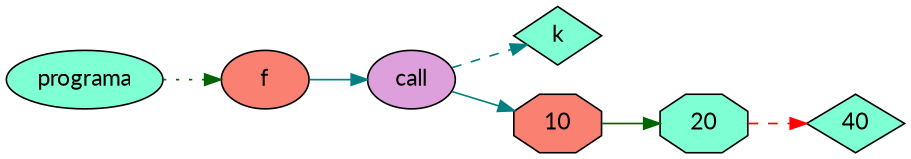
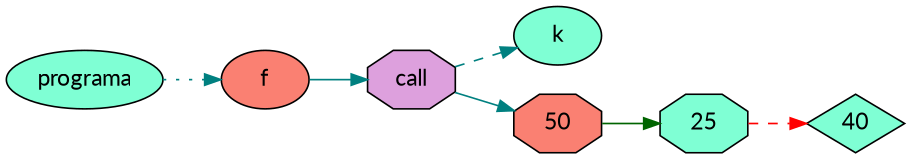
  digraph {
    fontname=Lato
    rankdir=LR
    node [fillcolor=aquamarine fontname=Lato shape=ellipse style=filled]
    edge [color=teal fontname=Lato style=solid]
    n1 [label=programa]
    n2 [fillcolor=salmon label=f]
-   n3 [fillcolor=plum label=call]
-   n4 [label=k shape=diamond]
-   n5 [fillcolor=salmon label=10 shape=octagon]
-   n6 [label=20 shape=octagon]
+   n3 [fillcolor=plum label=call shape=octagon]
+   n4 [label=k]
+   n5 [fillcolor=salmon label=50 shape=octagon]
+   n6 [label=25 shape=octagon]
    n7 [label=40 shape=diamond]
-   n1 -> n2 [color=darkgreen style=dotted]
+   n1 -> n2 [style=dotted]
    n2 -> n3
    n3 -> n4 [style=dashed]
    n3 -> n5
    n5 -> n6 [color=darkgreen]
    n6 -> n7 [color=red style=dashed]
  }
